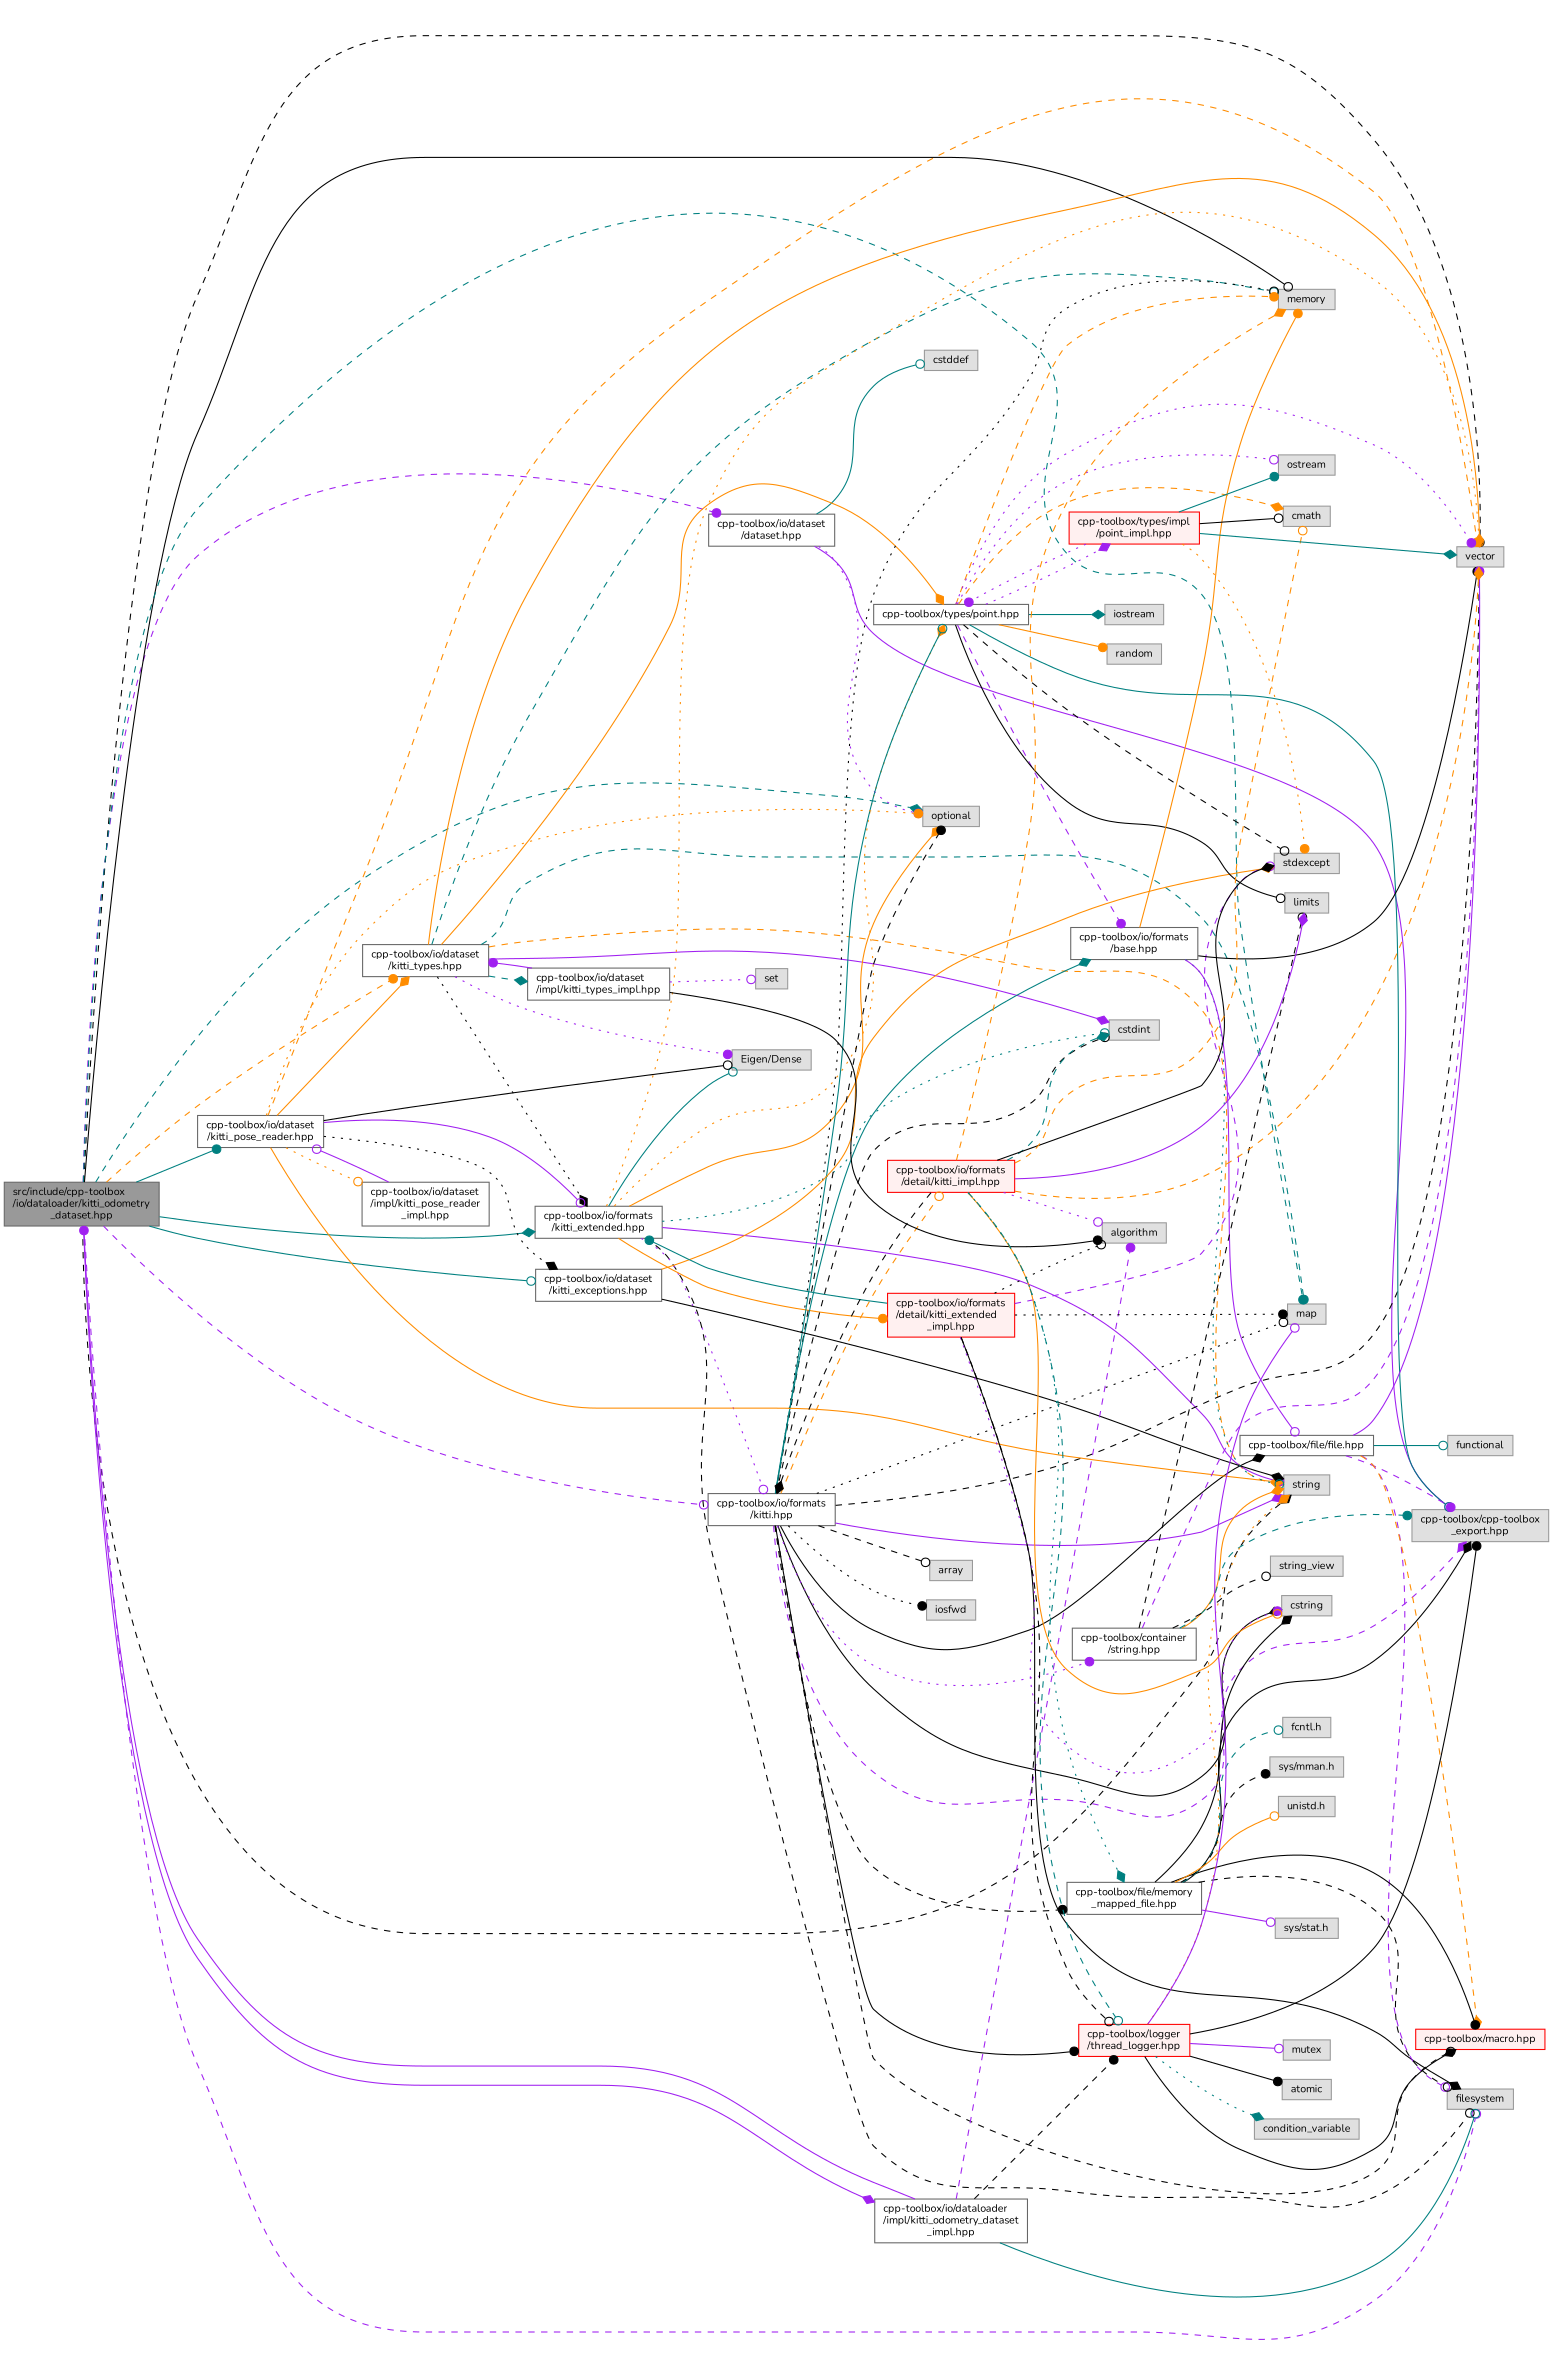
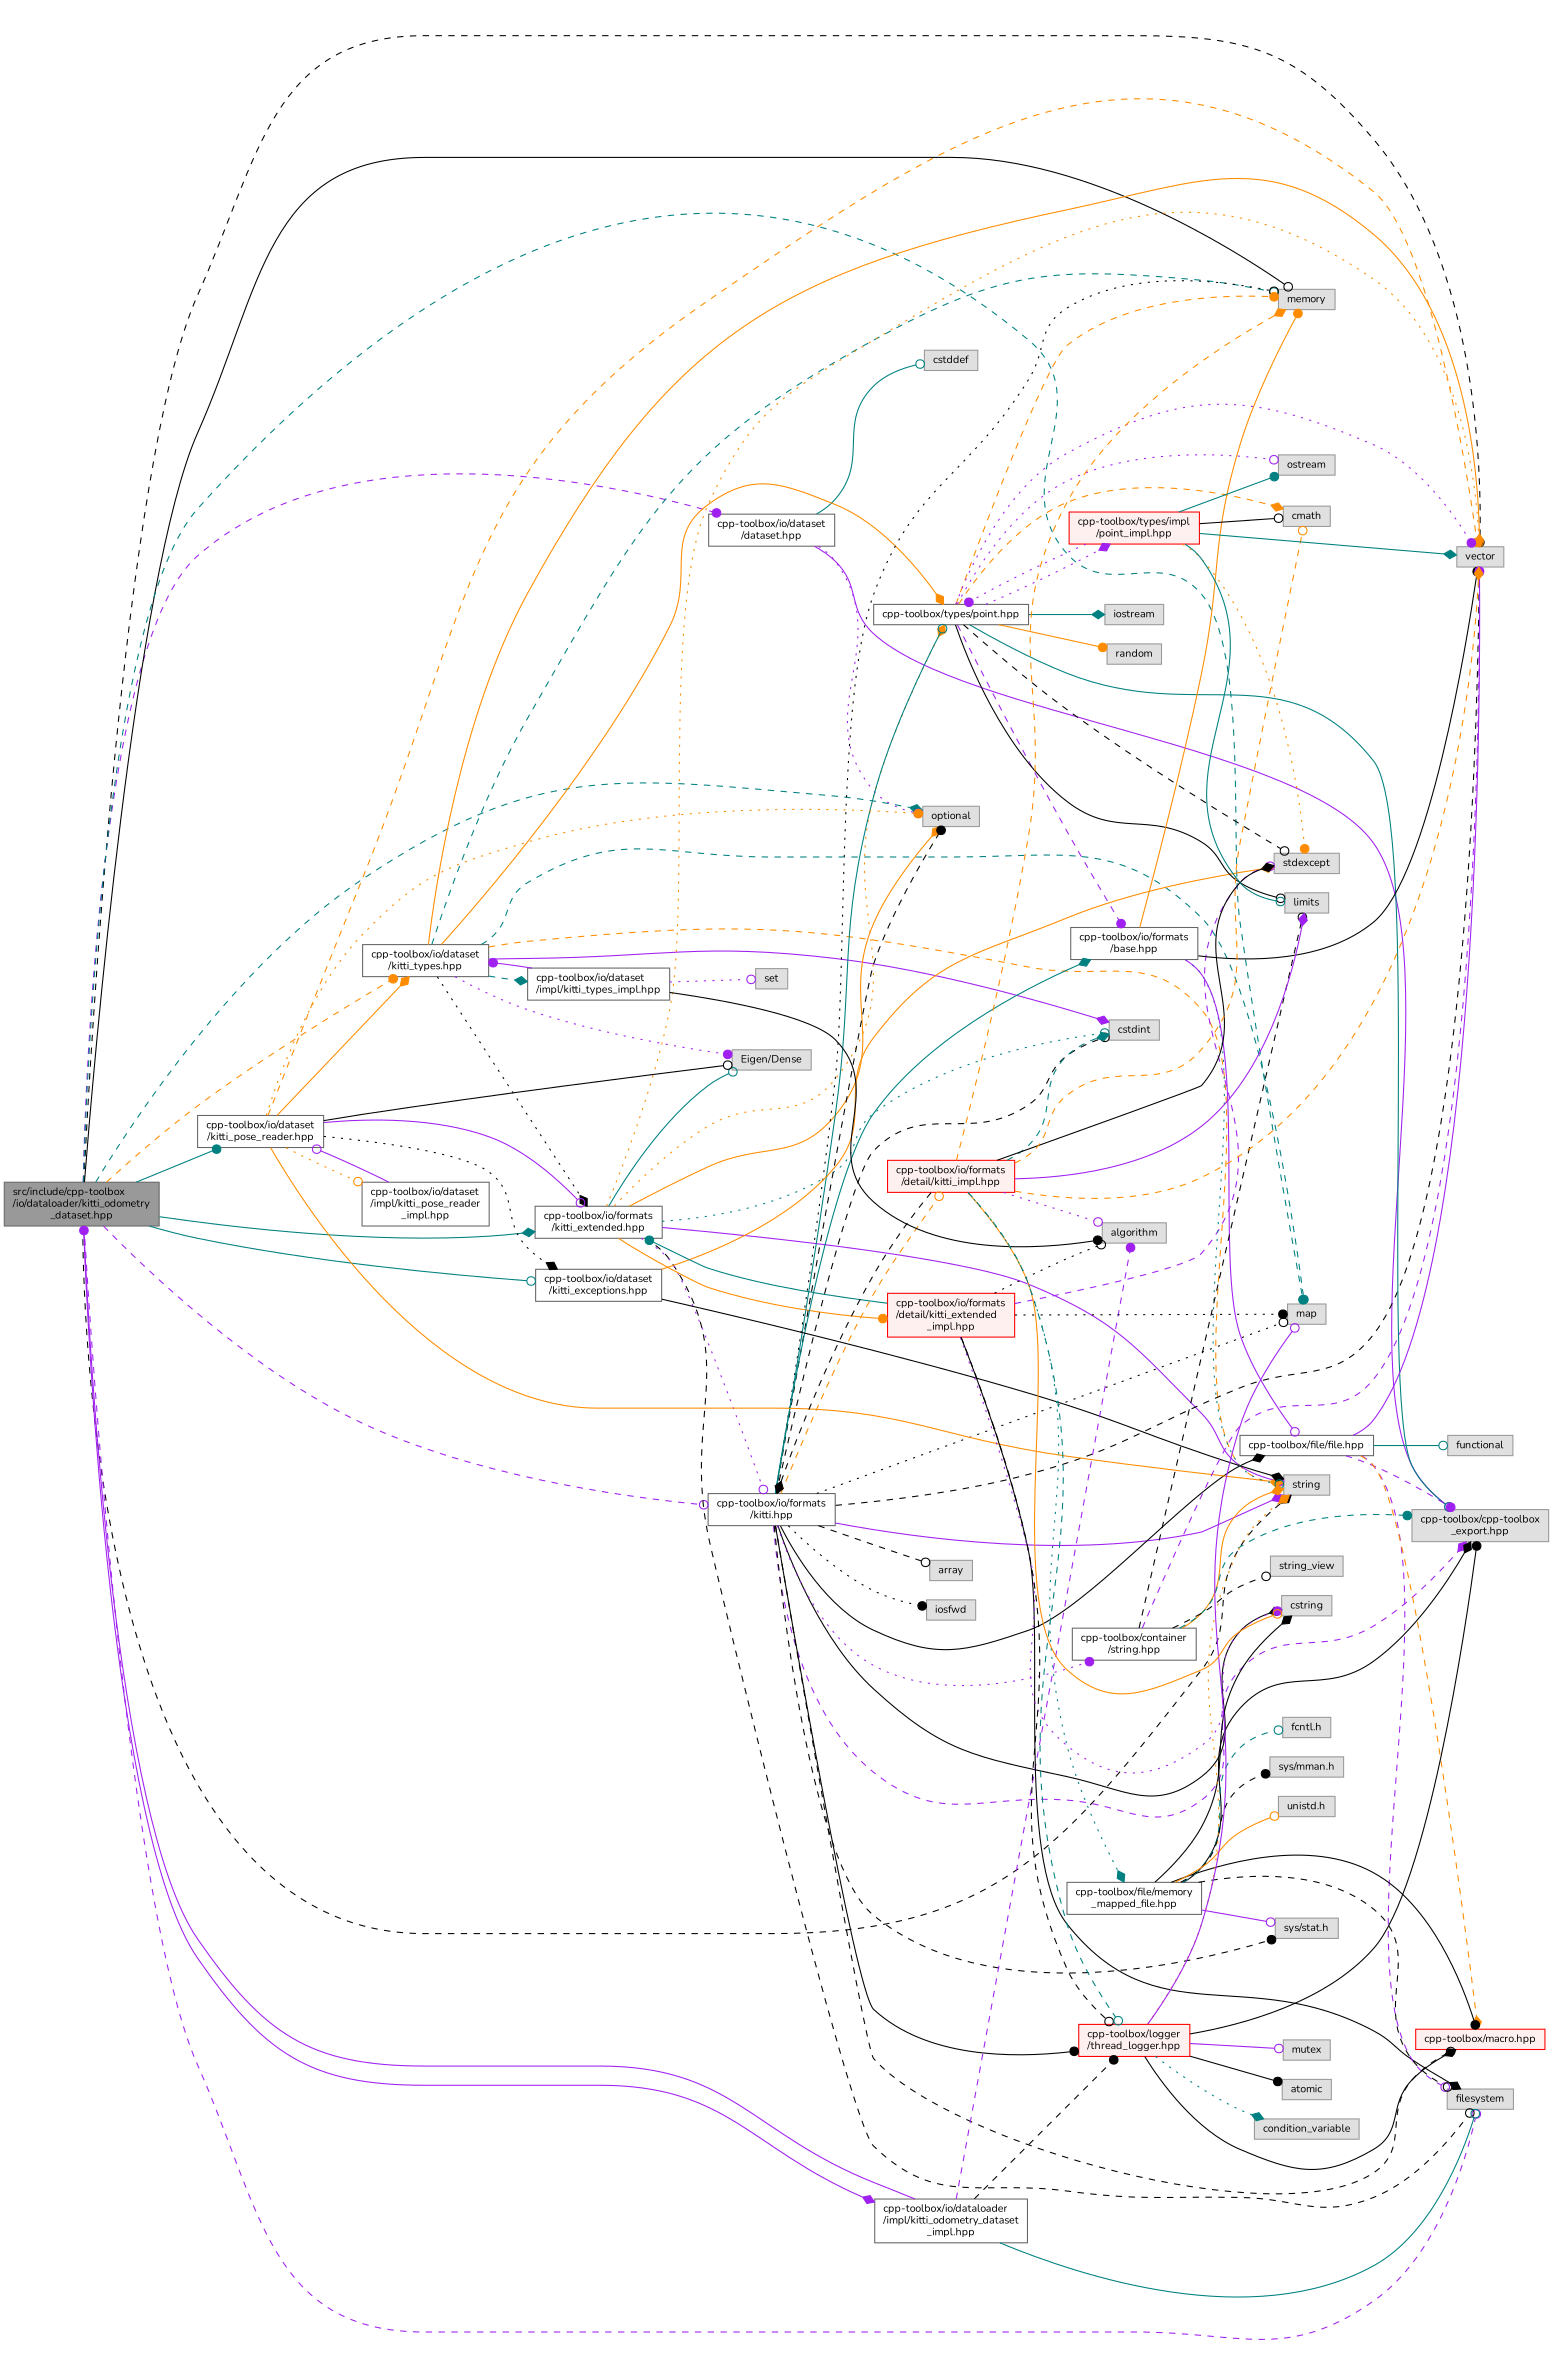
  digraph {
    fontname=Nunito
    rankdir=LR
    node [color=grey60 fillcolor="#E0E0E0" fontname=Nunito fontsize=10 shape=box style=filled]
    edge [arrowhead=odot color=black fontname=Nunito fontsize=10 labelfontname=Helvetica labelfontsize=10 style=solid]
    n1 [color=gray40 fillcolor=grey60 fontcolor=black height=0.2 label="src/include/cpp-toolbox\l/io/dataloader/kitti_odometry\l_dataset.hpp" width=0.4]
    n2 [color=grey40 fillcolor=white height=0.2 label="cpp-toolbox/io/dataset\l/dataset.hpp" width=0.4]
    n3 [height=0.2 label=optional width=0.4]
    n4 [color=grey40 fillcolor=white height=0.2 label="cpp-toolbox/io/dataset\l/kitti_types.hpp" width=0.4]
    n5 [height=0.2 label=memory width=0.4]
    n6 [height=0.2 label=vector width=0.4]
    n7 [height=0.2 label=string width=0.4]
    n8 [height=0.2 label=filesystem width=0.4]
    n9 [color=grey40 fillcolor=white height=0.2 label="cpp-toolbox/io/formats\l/kitti_extended.hpp" width=0.4]
    n10 [color=grey40 fillcolor=white height=0.2 label="cpp-toolbox/io/formats\l/kitti.hpp" width=0.4]
    n11 [height=0.2 label=map width=0.4]
    n12 [color=grey40 fillcolor=white height=0.2 label="cpp-toolbox/io/dataset\l/kitti_pose_reader.hpp" width=0.4]
    n13 [color=grey40 fillcolor=white height=0.2 label="cpp-toolbox/io/dataset\l/kitti_exceptions.hpp" width=0.4]
    n14 [color=grey40 fillcolor=white height=0.2 label="cpp-toolbox/io/dataloader\l/impl/kitti_odometry_dataset\l_impl.hpp" width=0.4]
    n15 [height=0.2 label=cstddef width=0.4]
    n16 [height=0.2 label="cpp-toolbox/cpp-toolbox\l_export.hpp" width=0.4]
    n17 [color=grey40 fillcolor=white height=0.2 label="cpp-toolbox/types/point.hpp" width=0.4]
    n18 [height=0.2 label=cstdint width=0.4]
    n19 [height=0.2 label="Eigen/Dense" width=0.4]
    n20 [color=grey40 fillcolor=white height=0.2 label="cpp-toolbox/io/dataset\l/impl/kitti_types_impl.hpp" width=0.4]
    n21 [color=red fillcolor="#FFF0F0" height=0.2 label="cpp-toolbox/io/formats\l/detail/kitti_extended\l_impl.hpp" width=0.4]
    n22 [color=grey40 fillcolor=white height=0.2 label="cpp-toolbox/io/formats\l/base.hpp" width=0.4]
    n23 [color=grey40 fillcolor=white height=0.2 label="cpp-toolbox/file/file.hpp" width=0.4]
    n24 [color=red fillcolor="#FFF0F0" height=0.2 label="cpp-toolbox/macro.hpp" width=0.4]
    n25 [height=0.2 label=array width=0.4]
    n26 [height=0.2 label=cstring width=0.4]
    n27 [height=0.2 label=iosfwd width=0.4]
    n28 [color=grey40 fillcolor=white height=0.2 label="cpp-toolbox/container\l/string.hpp" width=0.4]
    n29 [color=grey40 fillcolor=white height=0.2 label="cpp-toolbox/file/memory\l_mapped_file.hpp" width=0.4]
    n30 [color=red fillcolor="#FFF0F0" height=0.2 label="cpp-toolbox/logger\l/thread_logger.hpp" width=0.4]
    n31 [color=red fillcolor="#FFF0F0" height=0.2 label="cpp-toolbox/io/formats\l/detail/kitti_impl.hpp" width=0.4]
    n32 [color=grey40 fillcolor=white height=0.2 label="cpp-toolbox/io/dataset\l/impl/kitti_pose_reader\l_impl.hpp" width=0.4]
    n33 [height=0.2 label=stdexcept width=0.4]
    n34 [height=0.2 label=algorithm width=0.4]
    n35 [height=0.2 label=cmath width=0.4]
    n36 [height=0.2 label=iostream width=0.4]
    n37 [height=0.2 label=limits width=0.4]
    n38 [height=0.2 label=ostream width=0.4]
    n39 [height=0.2 label=random width=0.4]
    n40 [color=red fillcolor="#FFF0F0" height=0.2 label="cpp-toolbox/types/impl\l/point_impl.hpp" width=0.4]
    n41 [height=0.2 label=set width=0.4]
    n42 [height=0.2 label=functional width=0.4]
    n43 [height=0.2 label=string_view width=0.4]
    n44 [height=0.2 label="fcntl.h" width=0.4]
    n45 [height=0.2 label="sys/mman.h" width=0.4]
    n46 [height=0.2 label="sys/stat.h" width=0.4]
    n47 [height=0.2 label="unistd.h" width=0.4]
    n48 [height=0.2 label=atomic width=0.4]
    n49 [height=0.2 label=condition_variable width=0.4]
    n50 [height=0.2 label=mutex width=0.4]
    n1 -> n2 [arrowhead=dot color=purple style=dashed]
    n1 -> n3 [arrowhead=diamond color=teal style=dashed]
    n1 -> n4 [arrowhead=dot color=darkorange style=dashed]
    n1 -> n5
    n1 -> n6 [arrowhead=dot style=dashed]
    n1 -> n7 [arrowhead=diamond style=dashed]
    n1 -> n8 [color=purple style=dashed]
    n1 -> n9 [arrowhead=diamond color=teal]
    n1 -> n10 [color=purple style=dashed]
    n1 -> n11 [arrowhead=dot color=teal style=dashed]
    n1 -> n12 [arrowhead=dot color=teal]
    n1 -> n13 [color=teal]
    n1 -> n14 [arrowhead=diamond color=purple]
    n2 -> n3 [color=purple style=dotted]
    n2 -> n15 [color=teal]
    n2 -> n16 [color=purple]
    n4 -> n5 [color=teal style=dashed]
    n4 -> n6 [arrowhead=diamond color=darkorange]
    n4 -> n7 [arrowhead=diamond color=darkorange style=dashed]
    n4 -> n9 [arrowhead=diamond style=dotted]
    n4 -> n11 [arrowhead=dot color=teal style=dashed]
    n4 -> n17 [arrowhead=diamond color=darkorange]
    n4 -> n18 [arrowhead=diamond color=purple]
    n4 -> n19 [arrowhead=dot color=purple style=dotted]
    n4 -> n20 [arrowhead=diamond color=teal style=dashed]
    n9 -> n3 [arrowhead=diamond color=darkorange]
    n9 -> n6 [color=darkorange style=dotted]
    n9 -> n7 [arrowhead=dot color=purple]
    n9 -> n8 [style=dashed]
    n9 -> n10 [color=purple style=dotted]
    n9 -> n17 [arrowhead=diamond color=darkorange style=dotted]
    n9 -> n18 [color=teal style=dotted]
    n9 -> n19 [color=teal]
    n9 -> n21 [arrowhead=dot color=darkorange]
    n10 -> n3 [arrowhead=dot style=dashed]
    n10 -> n5 [style=dotted]
    n10 -> n6 [style=dashed]
    n10 -> n7 [arrowhead=diamond color=purple]
    n10 -> n11 [style=dotted]
    n10 -> n16 [arrowhead=diamond color=purple style=dashed]
    n10 -> n17 [color=teal]
    n10 -> n18 [style=dashed]
    n10 -> n22 [arrowhead=diamond color=teal]
    n10 -> n23 [arrowhead=diamond]
    n10 -> n24 [style=dashed]
    n10 -> n25 [style=dashed]
    n10 -> n26 [arrowhead=diamond]
    n10 -> n27 [arrowhead=dot style=dotted]
    n10 -> n28 [arrowhead=dot color=purple style=dotted]
-   n10 -> n29 [arrowhead=dot style=dashed]
+   n10 -> n46 [arrowhead=dot style=dashed]
    n10 -> n30 [arrowhead=dot]
    n10 -> n31 [color=darkorange style=dashed]
    n12 -> n3 [arrowhead=dot color=darkorange style=dotted]
    n12 -> n4 [arrowhead=diamond color=darkorange]
    n12 -> n6 [arrowhead=dot color=darkorange style=dashed]
    n12 -> n7 [arrowhead=diamond color=darkorange]
    n12 -> n9 [color=purple]
    n12 -> n13 [arrowhead=diamond style=dotted]
    n12 -> n19
    n12 -> n32 [color=darkorange style=dotted]
    n13 -> n7 [arrowhead=diamond]
    n13 -> n33 [arrowhead=diamond color=darkorange]
    n14 -> n1 [arrowhead=dot color=purple]
    n14 -> n8 [color=teal]
    n14 -> n30 [arrowhead=dot style=dashed]
    n14 -> n34 [arrowhead=dot color=purple style=dashed]
    n17 -> n5 [arrowhead=dot color=darkorange style=dashed]
    n17 -> n6 [arrowhead=dot color=purple style=dotted]
    n17 -> n16 [color=teal]
    n17 -> n22 [arrowhead=dot color=purple style=dashed]
    n17 -> n33 [style=dashed]
    n17 -> n35 [arrowhead=diamond color=darkorange style=dashed]
    n17 -> n36 [arrowhead=diamond color=teal]
    n17 -> n37
    n17 -> n38 [color=purple style=dotted]
    n17 -> n39 [arrowhead=dot color=darkorange]
    n17 -> n40 [arrowhead=diamond color=purple style=dotted]
    n20 -> n4 [arrowhead=dot color=purple]
    n20 -> n34 [arrowhead=dot]
    n20 -> n41 [color=purple style=dotted]
    n21 -> n8 [arrowhead=diamond]
    n21 -> n9 [arrowhead=dot color=teal]
    n21 -> n11 [arrowhead=dot style=dotted]
    n21 -> n26 [arrowhead=dot color=purple style=dotted]
    n21 -> n30 [style=dashed]
    n21 -> n33 [color=purple style=dashed]
    n21 -> n34 [style=dotted]
    n22 -> n5 [arrowhead=dot color=darkorange]
    n22 -> n6 [arrowhead=dot]
    n22 -> n7 [color=teal style=dotted]
    n22 -> n23 [color=purple]
    n23 -> n6 [color=purple]
    n23 -> n8 [color=purple style=dashed]
    n23 -> n16 [arrowhead=dot color=purple style=dashed]
    n23 -> n24 [arrowhead=diamond color=darkorange style=dashed]
    n23 -> n42 [color=teal]
    n28 -> n6 [arrowhead=dot color=purple style=dashed]
    n28 -> n7 [arrowhead=diamond color=darkorange]
    n28 -> n16 [arrowhead=dot color=teal style=dashed]
    n28 -> n37 [style=dashed]
    n28 -> n43 [style=dashed]
    n29 -> n8 [style=dashed]
    n29 -> n16 [arrowhead=diamond]
    n29 -> n24 [arrowhead=dot]
    n29 -> n26 [arrowhead=diamond]
    n29 -> n44 [color=teal style=dashed]
    n29 -> n45 [arrowhead=dot style=dashed]
    n29 -> n46 [color=purple]
    n29 -> n47 [color=darkorange]
    n30 -> n7 [arrowhead=diamond color=darkorange style=dotted]
    n30 -> n11 [color=purple]
    n30 -> n16 [arrowhead=dot]
    n30 -> n24 [arrowhead=diamond]
    n30 -> n48 [arrowhead=dot]
    n30 -> n49 [arrowhead=diamond color=teal style=dotted]
    n30 -> n50 [color=purple]
    n31 -> n5 [arrowhead=diamond color=darkorange style=dashed]
    n31 -> n6 [arrowhead=diamond color=darkorange style=dashed]
    n31 -> n10 [arrowhead=diamond style=dashed]
    n31 -> n18 [arrowhead=diamond color=teal style=dashed]
    n31 -> n26 [color=darkorange]
    n31 -> n29 [arrowhead=diamond color=teal style=dotted]
    n31 -> n30 [color=teal style=dashed]
    n31 -> n33 [arrowhead=diamond]
    n31 -> n34 [color=purple style=dotted]
    n31 -> n35 [color=darkorange style=dashed]
    n31 -> n37 [arrowhead=diamond color=purple]
    n32 -> n12 [color=purple]
    n40 -> n6 [arrowhead=diamond color=teal]
    n40 -> n17 [arrowhead=dot color=purple style=dotted]
    n40 -> n33 [arrowhead=dot color=darkorange style=dotted]
    n40 -> n35
+   n40 -> n37 [color=teal]
    n40 -> n38 [arrowhead=dot color=teal]
  }
